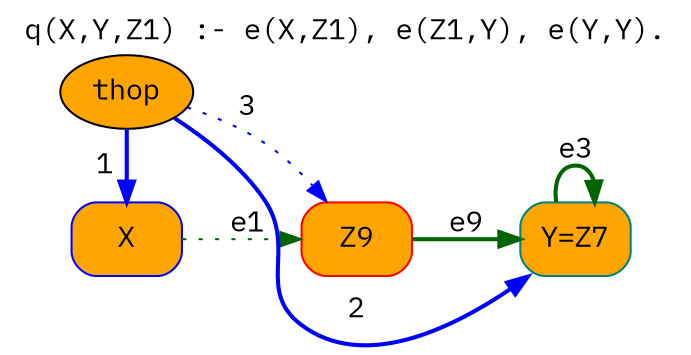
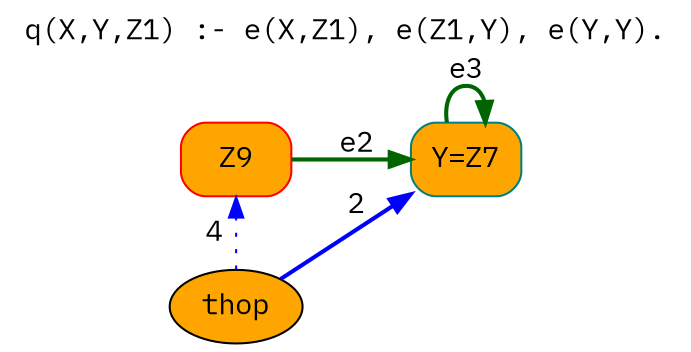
  digraph {
    fontname="IBM Plex Mono"
    label="q(X,Y,Z1) :- e(X,Z1), e(Z1,Y), e(Y,Y)."
    labelloc=t
    rankdir=LR
    node [fillcolor=orange fontname="IBM Plex Mono" shape=box style="rounded,filled"]
    edge [color=darkgreen fontname="IBM Plex Mono" style=bold]
    n1 [color=red height=0.5 label=Z9 width=0.75]
    n2 [color=teal height=0.5 label="Y=Z7" width=0.75]
-   X [color=blue height=0.5 width=0.75]
    thop [color=black height=0.5 shape=oval style="filled,rounded" width=0.79437]
-   n1 -> n2 [label=e9]
+   n1 -> n2 [label=e2]
    n2 -> n2 [label=e3]
-   X -> n1 [label=e1 style=dotted]
-   thop -> n1 [color=blue constraint=false label=3 style=dotted]
+   thop -> n1 [color=blue constraint=false label=4 style=dotted]
    thop -> n2 [color=blue constraint=false label=2]
-   thop -> X [color=blue constraint=false label=1]
  }
